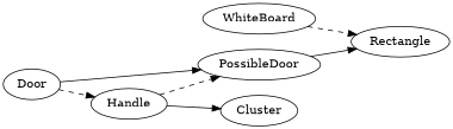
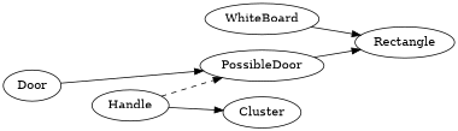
  digraph {
    rankdir=LR
    n1 [label=Rectangle]
    n2 [label=Cluster]
    n3 [label=WhiteBoard]
    n4 [label=PossibleDoor]
    n5 [label=Door]
    n6 [label=Handle]
-   n3 -> n1 [style=dashed]
+   n3 -> n1
    n4 -> n1
    n5 -> n4
-   n5 -> n6 [style=dashed]
    n6 -> n2
    n6 -> n4 [style=dashed]
  }
